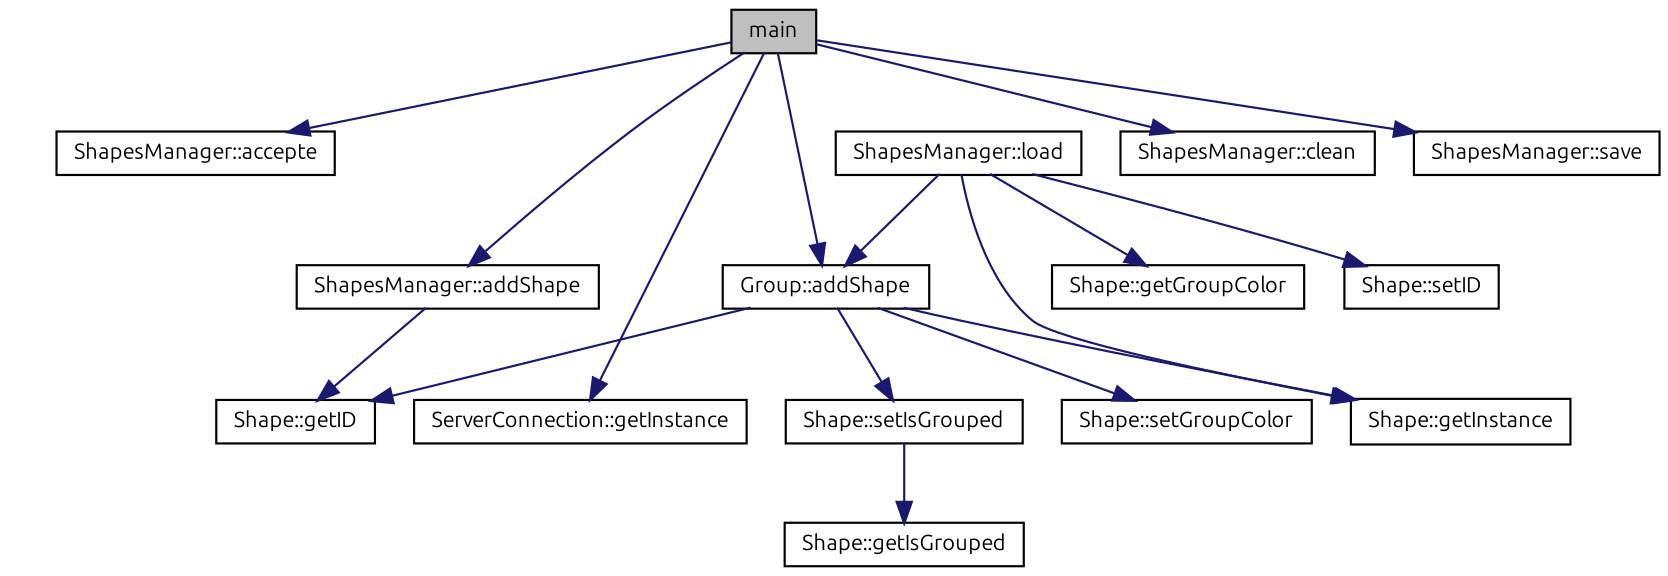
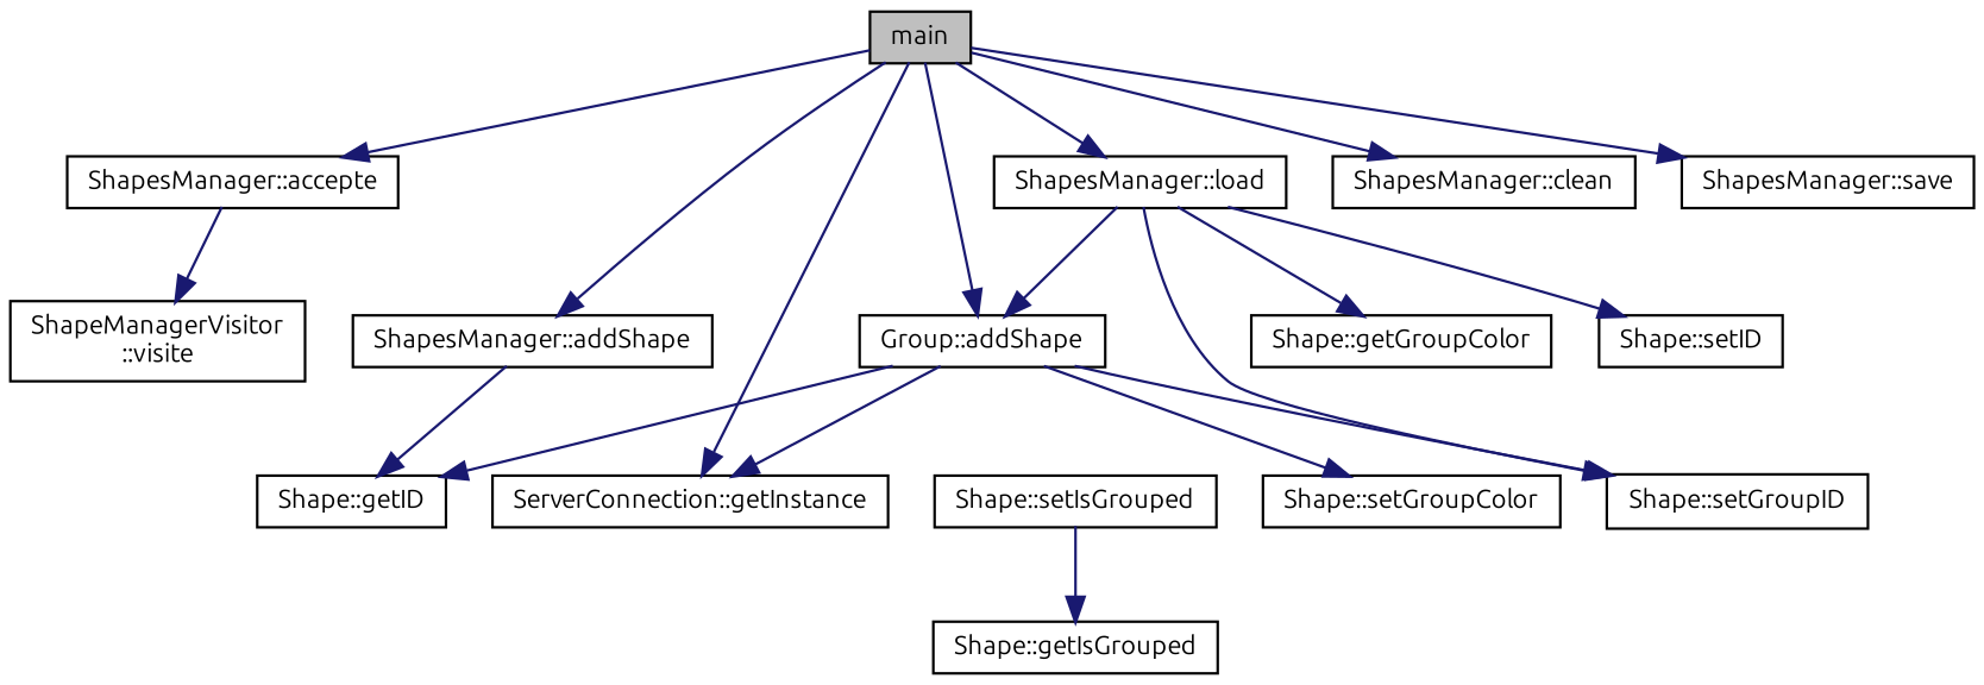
  digraph {
    fontname=Ubuntu
    rankdir=TB
    node [color=black fillcolor=white fontname=Ubuntu fontsize=10 shape=record style=filled]
    edge [color=midnightblue fontname=Ubuntu fontsize=10 labelfontname=Helvetica labelfontsize=10 style=solid]
    n1 [fillcolor=grey75 fontcolor=black height=0.2 label=main width=0.4]
    n2 [height=0.2 label="ShapesManager::accepte" width=0.4]
    n3 [height=0.2 label="ShapesManager::addShape" width=0.4]
    n4 [height=0.2 label="Group::addShape" width=0.4]
    n5 [height=0.2 label="ShapesManager::clean" width=0.4]
    n6 [height=0.2 label="ServerConnection::getInstance" width=0.4]
    n7 [height=0.2 label="ShapesManager::load" width=0.4]
    n8 [height=0.2 label="ShapesManager::save" width=0.4]
+   n9 [height=0.2 label="ShapeManagerVisitor\l::visite" width=0.4]
    n10 [height=0.2 label="Shape::getID" width=0.4]
    n11 [height=0.2 label="Shape::setGroupColor" width=0.4]
-   n12 [height=0.2 label="Shape::getInstance" width=0.4]
+   n12 [height=0.2 label="Shape::setGroupID" width=0.4]
    n13 [height=0.2 label="Shape::setIsGrouped" width=0.4]
    n14 [height=0.2 label="Shape::getGroupColor" width=0.4]
    n15 [height=0.2 label="Shape::setID" width=0.4]
    n16 [height=0.2 label="Shape::getIsGrouped" width=0.4]
    n1 -> n2
    n1 -> n3
    n1 -> n4
    n1 -> n5
    n1 -> n6
+   n1 -> n7
    n1 -> n8
+   n2 -> n9
    n3 -> n10
    n4 -> n10
    n4 -> n11
    n4 -> n12
-   n4 -> n13
+   n4 -> n6
    n7 -> n4
    n7 -> n12
    n7 -> n14
    n7 -> n15
    n13 -> n16
  }
